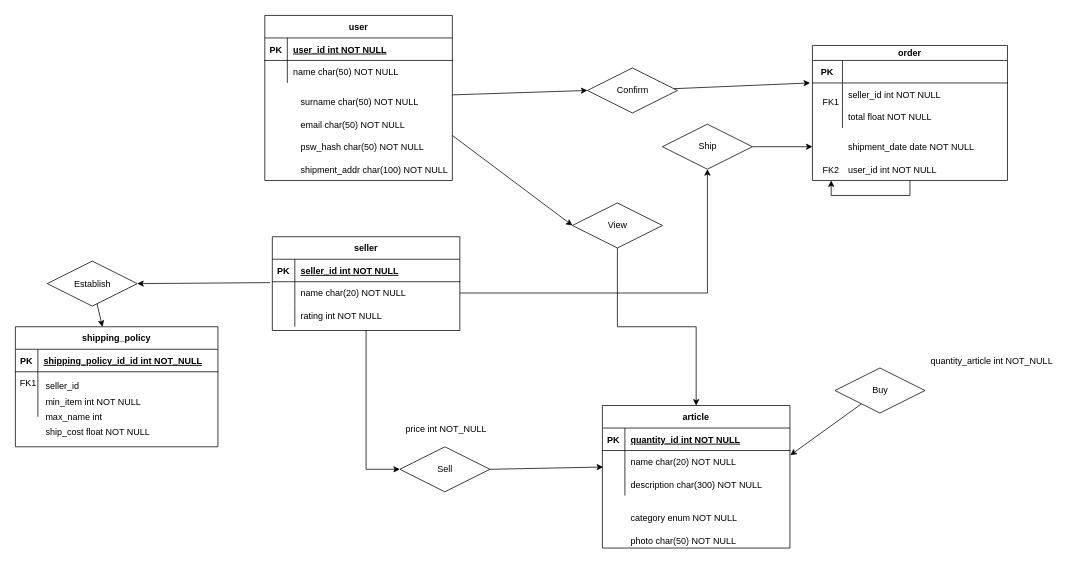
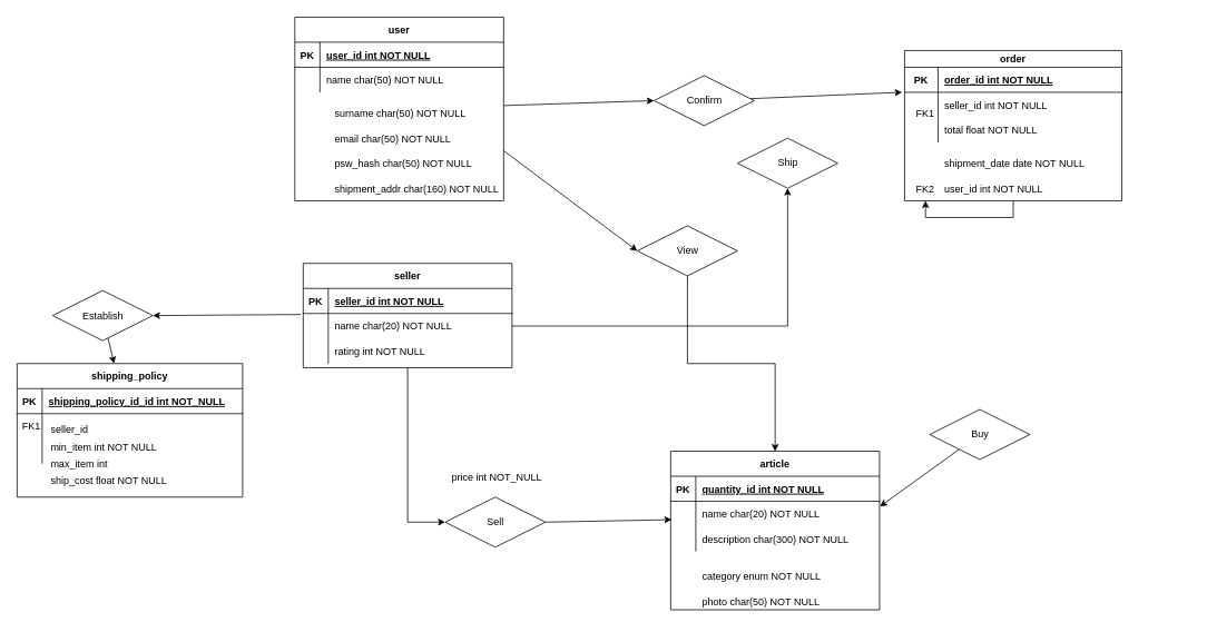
  <mxCell id="0" />
  <mxCell id="1" parent="0" />
  <mxCell id="2" style="edgeStyle=orthogonalEdgeStyle;rounded=0;orthogonalLoop=1;jettySize=auto;html=1;" edge="1" parent="1" source="3" target="55"><mxGeometry relative="1" as="geometry" /></mxCell>
  <mxCell id="3" value="order" style="shape=table;startSize=20;container=1;collapsible=1;childLayout=tableLayout;fixedRows=1;rowLines=0;fontStyle=1;align=center;resizeLast=1;" vertex="1" parent="1"><mxGeometry x="1082.5" y="60" width="260" height="180" as="geometry" /></mxCell>
  <mxCell id="4" value="" style="shape=partialRectangle;collapsible=0;dropTarget=0;pointerEvents=0;fillColor=none;points=[[0,0.5],[1,0.5]];portConstraint=eastwest;top=0;left=0;right=0;bottom=1;" vertex="1" parent="3"><mxGeometry y="20" width="260" height="30" as="geometry" /></mxCell>
  <mxCell id="5" value="PK" style="shape=partialRectangle;overflow=hidden;connectable=0;fillColor=none;top=0;left=0;bottom=0;right=0;fontStyle=1;" vertex="1" parent="4"><mxGeometry width="40" height="30" as="geometry" /></mxCell>
+ <mxCell id="6" value="order_id int NOT NULL " style="shape=partialRectangle;overflow=hidden;connectable=0;fillColor=none;top=0;left=0;bottom=0;right=0;align=left;spacingLeft=6;fontStyle=5;" vertex="1" parent="4"><mxGeometry x="40" width="220" height="30" as="geometry" /></mxCell>
  <mxCell id="7" value="" style="shape=partialRectangle;collapsible=0;dropTarget=0;pointerEvents=0;fillColor=none;points=[[0,0.5],[1,0.5]];portConstraint=eastwest;top=0;left=0;right=0;bottom=0;" vertex="1" parent="3"><mxGeometry y="50" width="260" height="30" as="geometry" /></mxCell>
  <mxCell id="8" value="" style="shape=partialRectangle;overflow=hidden;connectable=0;fillColor=none;top=0;left=0;bottom=0;right=0;" vertex="1" parent="7"><mxGeometry width="40" height="30" as="geometry" /></mxCell>
  <mxCell id="9" value="seller_id int NOT NULL" style="shape=partialRectangle;overflow=hidden;connectable=0;fillColor=none;top=0;left=0;bottom=0;right=0;align=left;spacingLeft=6;" vertex="1" parent="7"><mxGeometry x="40" width="220" height="30" as="geometry" /></mxCell>
  <mxCell id="10" value="" style="shape=partialRectangle;collapsible=0;dropTarget=0;pointerEvents=0;fillColor=none;points=[[0,0.5],[1,0.5]];portConstraint=eastwest;top=0;left=0;right=0;bottom=0;" vertex="1" parent="3"><mxGeometry y="80" width="260" height="30" as="geometry" /></mxCell>
  <mxCell id="11" value="" style="shape=partialRectangle;overflow=hidden;connectable=0;fillColor=none;top=0;left=0;bottom=0;right=0;" vertex="1" parent="10"><mxGeometry width="40" height="30" as="geometry" /></mxCell>
  <mxCell id="12" value="total float NOT NULL" style="shape=partialRectangle;overflow=hidden;connectable=0;fillColor=none;top=0;left=0;bottom=0;right=0;align=left;spacingLeft=6;" vertex="1" parent="10"><mxGeometry x="40" width="220" height="30" as="geometry" /></mxCell>
  <mxCell id="13" value="article" style="shape=table;startSize=30;container=1;collapsible=1;childLayout=tableLayout;fixedRows=1;rowLines=0;fontStyle=1;align=center;resizeLast=1;" vertex="1" parent="1"><mxGeometry x="802.5" y="540" width="250" height="190" as="geometry" /></mxCell>
  <mxCell id="14" value="" style="shape=partialRectangle;collapsible=0;dropTarget=0;pointerEvents=0;fillColor=none;points=[[0,0.5],[1,0.5]];portConstraint=eastwest;top=0;left=0;right=0;bottom=1;" vertex="1" parent="13"><mxGeometry y="30" width="250" height="30" as="geometry" /></mxCell>
  <mxCell id="15" value="PK" style="shape=partialRectangle;overflow=hidden;connectable=0;fillColor=none;top=0;left=0;bottom=0;right=0;fontStyle=1;" vertex="1" parent="14"><mxGeometry width="30" height="30" as="geometry" /></mxCell>
  <mxCell id="16" value="quantity_id int NOT NULL " style="shape=partialRectangle;overflow=hidden;connectable=0;fillColor=none;top=0;left=0;bottom=0;right=0;align=left;spacingLeft=6;fontStyle=5;" vertex="1" parent="14"><mxGeometry x="30" width="220" height="30" as="geometry" /></mxCell>
  <mxCell id="17" value="" style="shape=partialRectangle;collapsible=0;dropTarget=0;pointerEvents=0;fillColor=none;points=[[0,0.5],[1,0.5]];portConstraint=eastwest;top=0;left=0;right=0;bottom=0;" vertex="1" parent="13"><mxGeometry y="60" width="250" height="30" as="geometry" /></mxCell>
  <mxCell id="18" value="" style="shape=partialRectangle;overflow=hidden;connectable=0;fillColor=none;top=0;left=0;bottom=0;right=0;" vertex="1" parent="17"><mxGeometry width="30" height="30" as="geometry" /></mxCell>
  <mxCell id="19" value="name char(20) NOT NULL" style="shape=partialRectangle;overflow=hidden;connectable=0;fillColor=none;top=0;left=0;bottom=0;right=0;align=left;spacingLeft=6;" vertex="1" parent="17"><mxGeometry x="30" width="220" height="30" as="geometry" /></mxCell>
  <mxCell id="20" value="" style="shape=partialRectangle;collapsible=0;dropTarget=0;pointerEvents=0;fillColor=none;points=[[0,0.5],[1,0.5]];portConstraint=eastwest;top=0;left=0;right=0;bottom=0;" vertex="1" parent="13"><mxGeometry y="90" width="250" height="30" as="geometry" /></mxCell>
  <mxCell id="21" value="" style="shape=partialRectangle;overflow=hidden;connectable=0;fillColor=none;top=0;left=0;bottom=0;right=0;" vertex="1" parent="20"><mxGeometry width="30" height="30" as="geometry" /></mxCell>
  <mxCell id="22" value="description char(300) NOT NULL" style="shape=partialRectangle;overflow=hidden;connectable=0;fillColor=none;top=0;left=0;bottom=0;right=0;align=left;spacingLeft=6;" vertex="1" parent="20"><mxGeometry x="30" width="220" height="30" as="geometry" /></mxCell>
  <mxCell id="23" style="rounded=0;orthogonalLoop=1;jettySize=auto;html=1;entryX=0;entryY=0.5;entryDx=0;entryDy=0;" edge="1" parent="1" source="24" target="57"><mxGeometry relative="1" as="geometry" /></mxCell>
  <mxCell id="24" value="user" style="shape=table;startSize=30;container=1;collapsible=1;childLayout=tableLayout;fixedRows=1;rowLines=0;fontStyle=1;align=center;resizeLast=1;" vertex="1" parent="1"><mxGeometry x="352.5" y="20" width="250" height="220" as="geometry" /></mxCell>
  <mxCell id="25" value="" style="shape=partialRectangle;collapsible=0;dropTarget=0;pointerEvents=0;fillColor=none;points=[[0,0.5],[1,0.5]];portConstraint=eastwest;top=0;left=0;right=0;bottom=1;" vertex="1" parent="24"><mxGeometry y="30" width="250" height="30" as="geometry" /></mxCell>
  <mxCell id="26" value="PK" style="shape=partialRectangle;overflow=hidden;connectable=0;fillColor=none;top=0;left=0;bottom=0;right=0;fontStyle=1;" vertex="1" parent="25"><mxGeometry width="30" height="30" as="geometry" /></mxCell>
  <mxCell id="27" value="user_id int NOT NULL " style="shape=partialRectangle;overflow=hidden;connectable=0;fillColor=none;top=0;left=0;bottom=0;right=0;align=left;spacingLeft=6;fontStyle=5;" vertex="1" parent="25"><mxGeometry x="30" width="220" height="30" as="geometry" /></mxCell>
  <mxCell id="28" value="" style="shape=partialRectangle;collapsible=0;dropTarget=0;pointerEvents=0;fillColor=none;points=[[0,0.5],[1,0.5]];portConstraint=eastwest;top=0;left=0;right=0;bottom=0;" vertex="1" parent="24"><mxGeometry y="60" width="250" height="30" as="geometry" /></mxCell>
  <mxCell id="29" value="" style="shape=partialRectangle;overflow=hidden;connectable=0;fillColor=none;top=0;left=0;bottom=0;right=0;" vertex="1" parent="28"><mxGeometry width="30" height="30" as="geometry" /></mxCell>
  <mxCell id="30" value="name char(50) NOT NULL" style="shape=partialRectangle;overflow=hidden;connectable=0;fillColor=none;top=0;left=0;bottom=0;right=0;align=left;spacingLeft=6;" vertex="1" parent="28"><mxGeometry x="30" width="220" height="30" as="geometry" /></mxCell>
  <mxCell id="31" value="category enum NOT NULL" style="shape=partialRectangle;overflow=hidden;connectable=0;fillColor=none;top=0;left=0;bottom=0;right=0;align=left;spacingLeft=6;" vertex="1" parent="1"><mxGeometry x="832.5" y="675" width="220" height="30" as="geometry" /></mxCell>
  <mxCell id="32" value="photo char(50) NOT NULL" style="shape=partialRectangle;overflow=hidden;connectable=0;fillColor=none;top=0;left=0;bottom=0;right=0;align=left;spacingLeft=6;" vertex="1" parent="1"><mxGeometry x="832.5" y="705" width="220" height="30" as="geometry" /></mxCell>
  <mxCell id="33" style="edgeStyle=orthogonalEdgeStyle;rounded=0;orthogonalLoop=1;jettySize=auto;html=1;" edge="1" parent="1" source="34" target="53"><mxGeometry relative="1" as="geometry"><Array as="points"><mxPoint x="487.5" y="625" /></Array></mxGeometry></mxCell>
  <mxCell id="34" value="seller" style="shape=table;startSize=30;container=1;collapsible=1;childLayout=tableLayout;fixedRows=1;rowLines=0;fontStyle=1;align=center;resizeLast=1;" vertex="1" parent="1"><mxGeometry x="362.5" y="315" width="250" height="125" as="geometry" /></mxCell>
  <mxCell id="35" value="" style="shape=partialRectangle;collapsible=0;dropTarget=0;pointerEvents=0;fillColor=none;points=[[0,0.5],[1,0.5]];portConstraint=eastwest;top=0;left=0;right=0;bottom=1;" vertex="1" parent="34"><mxGeometry y="30" width="250" height="30" as="geometry" /></mxCell>
  <mxCell id="36" value="PK" style="shape=partialRectangle;overflow=hidden;connectable=0;fillColor=none;top=0;left=0;bottom=0;right=0;fontStyle=1;" vertex="1" parent="35"><mxGeometry width="30" height="30" as="geometry" /></mxCell>
  <mxCell id="37" value="seller_id int NOT NULL " style="shape=partialRectangle;overflow=hidden;connectable=0;fillColor=none;top=0;left=0;bottom=0;right=0;align=left;spacingLeft=6;fontStyle=5;" vertex="1" parent="35"><mxGeometry x="30" width="220" height="30" as="geometry" /></mxCell>
  <mxCell id="38" value="" style="shape=partialRectangle;collapsible=0;dropTarget=0;pointerEvents=0;fillColor=none;points=[[0,0.5],[1,0.5]];portConstraint=eastwest;top=0;left=0;right=0;bottom=0;" vertex="1" parent="34"><mxGeometry y="60" width="250" height="30" as="geometry" /></mxCell>
  <mxCell id="39" value="" style="shape=partialRectangle;overflow=hidden;connectable=0;fillColor=none;top=0;left=0;bottom=0;right=0;" vertex="1" parent="38"><mxGeometry width="30" height="30" as="geometry" /></mxCell>
  <mxCell id="40" value="name char(20) NOT NULL" style="shape=partialRectangle;overflow=hidden;connectable=0;fillColor=none;top=0;left=0;bottom=0;right=0;align=left;spacingLeft=6;" vertex="1" parent="38"><mxGeometry x="30" width="220" height="30" as="geometry" /></mxCell>
  <mxCell id="41" value="" style="shape=partialRectangle;collapsible=0;dropTarget=0;pointerEvents=0;fillColor=none;points=[[0,0.5],[1,0.5]];portConstraint=eastwest;top=0;left=0;right=0;bottom=0;" vertex="1" parent="34"><mxGeometry y="90" width="250" height="30" as="geometry" /></mxCell>
  <mxCell id="42" value="" style="shape=partialRectangle;overflow=hidden;connectable=0;fillColor=none;top=0;left=0;bottom=0;right=0;" vertex="1" parent="41"><mxGeometry width="30" height="30" as="geometry" /></mxCell>
  <mxCell id="43" value="rating int NOT NULL" style="shape=partialRectangle;overflow=hidden;connectable=0;fillColor=none;top=0;left=0;bottom=0;right=0;align=left;spacingLeft=6;" vertex="1" parent="41"><mxGeometry x="30" width="220" height="30" as="geometry" /></mxCell>
  <mxCell id="44" value="surname char(50) NOT NULL" style="shape=partialRectangle;overflow=hidden;connectable=0;fillColor=none;top=0;left=0;bottom=0;right=0;align=left;spacingLeft=6;" vertex="1" parent="1"><mxGeometry x="392.5" y="120" width="220" height="30" as="geometry" /></mxCell>
  <mxCell id="45" value="email char(50) NOT NULL" style="shape=partialRectangle;overflow=hidden;connectable=0;fillColor=none;top=0;left=0;bottom=0;right=0;align=left;spacingLeft=6;" vertex="1" parent="1"><mxGeometry x="392.5" y="150" width="220" height="30" as="geometry" /></mxCell>
  <mxCell id="46" value="psw_hash char(50) NOT NULL" style="shape=partialRectangle;overflow=hidden;connectable=0;fillColor=none;top=0;left=0;bottom=0;right=0;align=left;spacingLeft=6;" vertex="1" parent="1"><mxGeometry x="392.5" y="180" width="220" height="30" as="geometry" /></mxCell>
- <mxCell id="47" value="shipment_addr char(100) NOT NULL" style="shape=partialRectangle;overflow=hidden;connectable=0;fillColor=none;top=0;left=0;bottom=0;right=0;align=left;spacingLeft=6;" vertex="1" parent="1"><mxGeometry x="392.5" y="210" width="220" height="30" as="geometry" /></mxCell>
+ <mxCell id="47" value="shipment_addr char(160) NOT NULL" style="shape=partialRectangle;overflow=hidden;connectable=0;fillColor=none;top=0;left=0;bottom=0;right=0;align=left;spacingLeft=6;" vertex="1" parent="1"><mxGeometry x="392.5" y="210" width="220" height="30" as="geometry" /></mxCell>
  <mxCell id="48" value="shipment_date date NOT NULL" style="shape=partialRectangle;overflow=hidden;connectable=0;fillColor=none;top=0;left=0;bottom=0;right=0;align=left;spacingLeft=6;" vertex="1" parent="1"><mxGeometry x="1122.5" y="180" width="220" height="30" as="geometry" /></mxCell>
  <mxCell id="49" value="FK1" style="shape=partialRectangle;overflow=hidden;connectable=0;fillColor=none;top=0;left=0;bottom=0;right=0;" vertex="1" parent="1"><mxGeometry x="1092.5" y="120" width="30" height="30" as="geometry" /></mxCell>
  <mxCell id="50" style="edgeStyle=none;rounded=0;orthogonalLoop=1;jettySize=auto;html=1;entryX=1.002;entryY=0.206;entryDx=0;entryDy=0;entryPerimeter=0;" edge="1" parent="1" source="51" target="17"><mxGeometry relative="1" as="geometry" /></mxCell>
  <mxCell id="51" value="Buy" style="shape=rhombus;perimeter=rhombusPerimeter;whiteSpace=wrap;html=1;align=center;" vertex="1" parent="1"><mxGeometry x="1112.5" y="490" width="120" height="60" as="geometry" /></mxCell>
  <mxCell id="52" style="edgeStyle=none;rounded=0;orthogonalLoop=1;jettySize=auto;html=1;exitX=1;exitY=0.5;exitDx=0;exitDy=0;entryX=0.004;entryY=0.733;entryDx=0;entryDy=0;entryPerimeter=0;" edge="1" parent="1" source="53" target="17"><mxGeometry relative="1" as="geometry" /></mxCell>
  <mxCell id="53" value="Sell" style="shape=rhombus;perimeter=rhombusPerimeter;whiteSpace=wrap;html=1;align=center;" vertex="1" parent="1"><mxGeometry x="532.5" y="595" width="120" height="60" as="geometry" /></mxCell>
  <mxCell id="54" value="user_id int NOT NULL " style="shape=partialRectangle;overflow=hidden;connectable=0;fillColor=none;top=0;left=0;bottom=0;right=0;align=left;spacingLeft=6;fontStyle=0;" vertex="1" parent="1"><mxGeometry x="1122.5" y="210" width="220" height="30" as="geometry" /></mxCell>
  <mxCell id="55" value="FK2" style="shape=partialRectangle;overflow=hidden;connectable=0;fillColor=none;top=0;left=0;bottom=0;right=0;" vertex="1" parent="1"><mxGeometry x="1092.5" y="210" width="30" height="30" as="geometry" /></mxCell>
  <mxCell id="56" style="edgeStyle=none;rounded=0;orthogonalLoop=1;jettySize=auto;html=1;entryX=-0.012;entryY=0;entryDx=0;entryDy=0;entryPerimeter=0;" edge="1" parent="1" source="57" target="7"><mxGeometry relative="1" as="geometry" /></mxCell>
  <mxCell id="57" value="Confirm" style="shape=rhombus;perimeter=rhombusPerimeter;whiteSpace=wrap;html=1;align=center;strokeColor=#000000;" vertex="1" parent="1"><mxGeometry x="782.5" y="90" width="120" height="60" as="geometry" /></mxCell>
  <mxCell id="58" value="price int NOT_NULL" style="shape=partialRectangle;connectable=0;fillColor=none;top=0;left=0;bottom=0;right=0;align=left;spacingLeft=6;overflow=hidden;" vertex="1" parent="1"><mxGeometry x="532.5" y="561" width="195" height="20" as="geometry" /></mxCell>
- <mxCell id="59" value="quantity_article int NOT_NULL" style="shape=partialRectangle;connectable=0;fillColor=none;top=0;left=0;bottom=0;right=0;align=left;spacingLeft=6;overflow=hidden;" vertex="1" parent="1"><mxGeometry x="1232.5" y="460" width="190" height="40" as="geometry" /></mxCell>
- <mxCell id="60" style="edgeStyle=orthogonalEdgeStyle;rounded=0;orthogonalLoop=1;jettySize=auto;html=1;entryX=0;entryY=0.75;entryDx=0;entryDy=0;" edge="1" parent="1" source="61" target="3"><mxGeometry relative="1" as="geometry" /></mxCell>
  <mxCell id="61" value="Ship" style="shape=rhombus;perimeter=rhombusPerimeter;whiteSpace=wrap;html=1;align=center;" vertex="1" parent="1"><mxGeometry x="882.5" y="165" width="120" height="60" as="geometry" /></mxCell>
  <mxCell id="62" style="edgeStyle=orthogonalEdgeStyle;rounded=0;orthogonalLoop=1;jettySize=auto;html=1;" edge="1" parent="1" source="38" target="61"><mxGeometry relative="1" as="geometry" /></mxCell>
  <mxCell id="63" value="shipping_policy" style="shape=table;startSize=30;container=1;collapsible=1;childLayout=tableLayout;fixedRows=1;rowLines=0;fontStyle=1;align=center;resizeLast=1;" vertex="1" parent="1"><mxGeometry x="20" y="435" width="270" height="160" as="geometry" /></mxCell>
  <mxCell id="64" value="" style="shape=partialRectangle;collapsible=0;dropTarget=0;pointerEvents=0;fillColor=none;top=0;left=0;bottom=1;right=0;points=[[0,0.5],[1,0.5]];portConstraint=eastwest;" vertex="1" parent="63"><mxGeometry y="30" width="270" height="30" as="geometry" /></mxCell>
  <mxCell id="65" value="PK" style="shape=partialRectangle;connectable=0;fillColor=none;top=0;left=0;bottom=0;right=0;fontStyle=1;overflow=hidden;" vertex="1" parent="64"><mxGeometry width="30" height="30" as="geometry" /></mxCell>
  <mxCell id="66" value="shipping_policy_id_id int NOT_NULL" style="shape=partialRectangle;connectable=0;fillColor=none;top=0;left=0;bottom=0;right=0;align=left;spacingLeft=6;fontStyle=5;overflow=hidden;" vertex="1" parent="64"><mxGeometry x="30" width="240" height="30" as="geometry" /></mxCell>
  <mxCell id="67" value="" style="shape=partialRectangle;collapsible=0;dropTarget=0;pointerEvents=0;fillColor=none;top=0;left=0;bottom=0;right=0;points=[[0,0.5],[1,0.5]];portConstraint=eastwest;" vertex="1" parent="63"><mxGeometry y="60" width="270" height="30" as="geometry" /></mxCell>
  <mxCell id="68" value="" style="shape=partialRectangle;connectable=0;fillColor=none;top=0;left=0;bottom=0;right=0;editable=1;overflow=hidden;" vertex="1" parent="67"><mxGeometry width="30" height="30" as="geometry" /></mxCell>
  <mxCell id="69" value="" style="shape=partialRectangle;connectable=0;fillColor=none;top=0;left=0;bottom=0;right=0;align=left;spacingLeft=6;overflow=hidden;" vertex="1" parent="67"><mxGeometry x="30" width="240" height="30" as="geometry" /></mxCell>
  <mxCell id="70" value="" style="shape=partialRectangle;collapsible=0;dropTarget=0;pointerEvents=0;fillColor=none;top=0;left=0;bottom=0;right=0;points=[[0,0.5],[1,0.5]];portConstraint=eastwest;" vertex="1" parent="63"><mxGeometry y="90" width="270" height="30" as="geometry" /></mxCell>
  <mxCell id="71" value="" style="shape=partialRectangle;connectable=0;fillColor=none;top=0;left=0;bottom=0;right=0;editable=1;overflow=hidden;" vertex="1" parent="70"><mxGeometry width="30" height="30" as="geometry" /></mxCell>
  <mxCell id="72" value="" style="shape=partialRectangle;connectable=0;fillColor=none;top=0;left=0;bottom=0;right=0;align=left;spacingLeft=6;overflow=hidden;" vertex="1" parent="70"><mxGeometry x="30" width="240" height="30" as="geometry" /></mxCell>
  <mxCell id="73" style="edgeStyle=none;rounded=0;orthogonalLoop=1;jettySize=auto;html=1;" edge="1" parent="1" source="74" target="63"><mxGeometry relative="1" as="geometry" /></mxCell>
  <mxCell id="74" value="Establish" style="shape=rhombus;perimeter=rhombusPerimeter;whiteSpace=wrap;html=1;align=center;" vertex="1" parent="1"><mxGeometry x="62.5" y="347.5" width="120" height="60" as="geometry" /></mxCell>
  <mxCell id="75" value="min_item int NOT NULL" style="shape=partialRectangle;overflow=hidden;connectable=0;fillColor=none;top=0;left=0;bottom=0;right=0;align=left;spacingLeft=6;" vertex="1" parent="1"><mxGeometry x="52.5" y="520" width="220" height="30" as="geometry" /></mxCell>
- <mxCell id="76" value="max_name int" style="shape=partialRectangle;overflow=hidden;connectable=0;fillColor=none;top=0;left=0;bottom=0;right=0;align=left;spacingLeft=6;" vertex="1" parent="1"><mxGeometry x="52.5" y="540" width="220" height="30" as="geometry" /></mxCell>
+ <mxCell id="76" value="max_item int" style="shape=partialRectangle;overflow=hidden;connectable=0;fillColor=none;top=0;left=0;bottom=0;right=0;align=left;spacingLeft=6;" vertex="1" parent="1"><mxGeometry x="52.5" y="540" width="220" height="30" as="geometry" /></mxCell>
  <mxCell id="77" value="ship_cost float NOT NULL" style="shape=partialRectangle;overflow=hidden;connectable=0;fillColor=none;top=0;left=0;bottom=0;right=0;align=left;spacingLeft=6;" vertex="1" parent="1"><mxGeometry x="52.5" y="560" width="220" height="30" as="geometry" /></mxCell>
  <mxCell id="78" value="FK1" style="shape=partialRectangle;overflow=hidden;connectable=0;fillColor=none;top=0;left=0;bottom=0;right=0;" vertex="1" parent="1"><mxGeometry x="22.5" y="495" width="30" height="30" as="geometry" /></mxCell>
  <mxCell id="79" style="edgeStyle=none;rounded=0;orthogonalLoop=1;jettySize=auto;html=1;exitX=-0.012;exitY=0.039;exitDx=0;exitDy=0;exitPerimeter=0;entryX=1;entryY=0.5;entryDx=0;entryDy=0;" edge="1" parent="1" source="38" target="74"><mxGeometry relative="1" as="geometry"><mxPoint x="144.628" y="438.936" as="sourcePoint" /><mxPoint x="146.176" y="460" as="targetPoint" /></mxGeometry></mxCell>
  <mxCell id="80" style="edgeStyle=orthogonalEdgeStyle;rounded=0;orthogonalLoop=1;jettySize=auto;html=1;" edge="1" parent="1" source="81" target="13"><mxGeometry relative="1" as="geometry" /></mxCell>
  <mxCell id="81" value="View" style="shape=rhombus;perimeter=rhombusPerimeter;whiteSpace=wrap;html=1;align=center;strokeColor=#000000;" vertex="1" parent="1"><mxGeometry x="762.5" y="270" width="120" height="60" as="geometry" /></mxCell>
  <mxCell id="82" value="" style="endArrow=classic;html=1;entryX=0;entryY=0.5;entryDx=0;entryDy=0;" edge="1" parent="1" target="81"><mxGeometry width="50" height="50" relative="1" as="geometry"><mxPoint x="602.5" y="180" as="sourcePoint" /><mxPoint x="672.5" y="350" as="targetPoint" /></mxGeometry></mxCell>
  <mxCell id="83" value="seller_id" style="text;html=1;strokeColor=none;fillColor=none;align=center;verticalAlign=middle;whiteSpace=wrap;rounded=0;" vertex="1" parent="1"><mxGeometry x="62.5" y="505" width="40" height="20" as="geometry" /></mxCell>
